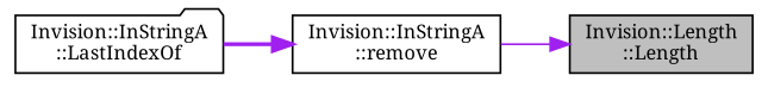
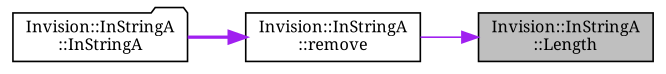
  digraph {
    fontname="Noto Serif"
    rankdir=RL
    node [color=black fillcolor=white fontname="Noto Serif" fontsize=10 shape=box style=filled]
    edge [color=purple dir=back fontname="Noto Serif" fontsize=10 labelfontname=Helvetica labelfontsize=10]
-   n1 [fillcolor=grey75 fontcolor=black height=0.2 label="Invision::Length\l::Length" width=0.4]
+   n1 [fillcolor=grey75 fontcolor=black height=0.2 label="Invision::InStringA\l::Length" width=0.4]
    n2 [height=0.2 label="Invision::InStringA\l::remove" width=0.4]
-   n3 [height=0.2 label="Invision::InStringA\l::LastIndexOf" shape=folder width=0.4]
+   n3 [height=0.2 label="Invision::InStringA\l::InStringA" shape=folder width=0.4]
    n1 -> n2 [style=solid]
    n2 -> n3 [style=bold]
  }
